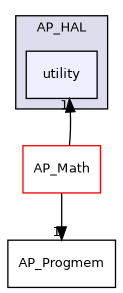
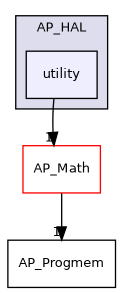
  digraph {
    compound=true
    node [fontname=Helvetica fontsize=10 shape=box style=filled]
    edge [headlabel=1 labeldistance=1.5 labelfontname=Helvetica labelfontsize=10]
    n1 [fillcolor="#eeeeff" label=utility pencolor=black]
    n2 [color=red fillcolor=white label=AP_Math]
    n3 [label=AP_Progmem style=""]
    subgraph cluster_1 {
      bgcolor="#ddddee"
      fontname=Helvetica
      fontsize=10
      label=AP_HAL
      pencolor=black
      n1
    }
-   n2 -> n1
+   n1 -> n2
    n2 -> n3
  }
